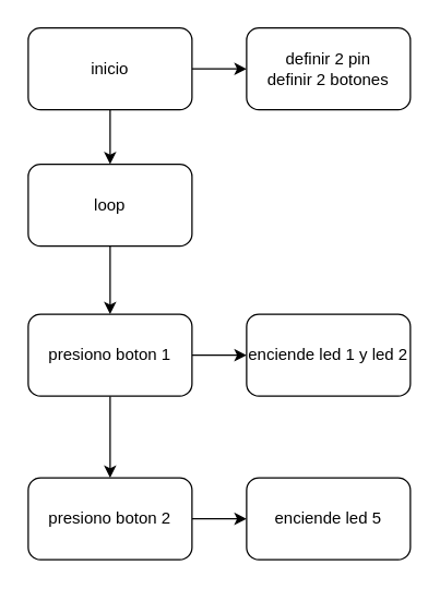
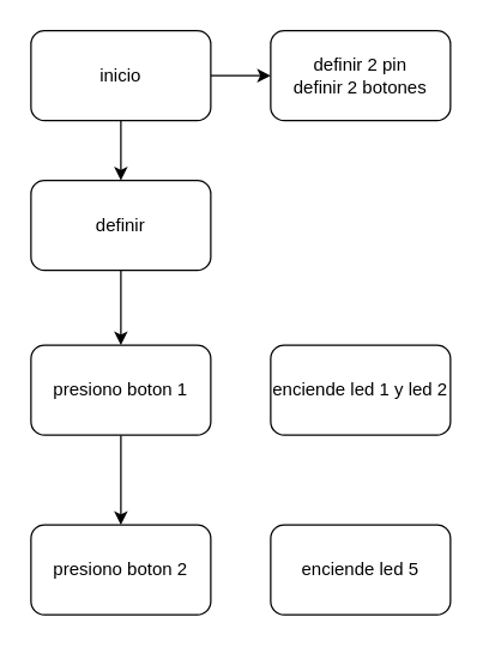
  <mxCell id="0" />
  <mxCell id="1" parent="0" />
  <mxCell id="2" style="edgeStyle=orthogonalEdgeStyle;rounded=0;orthogonalLoop=1;jettySize=auto;html=1;entryX=0;entryY=0.5;entryDx=0;entryDy=0;" edge="1" parent="1" source="4" target="5"><mxGeometry relative="1" as="geometry" /></mxCell>
  <mxCell id="3" style="edgeStyle=orthogonalEdgeStyle;rounded=0;orthogonalLoop=1;jettySize=auto;html=1;entryX=0.5;entryY=0;entryDx=0;entryDy=0;" edge="1" parent="1" source="4" target="7"><mxGeometry relative="1" as="geometry" /></mxCell>
  <mxCell id="4" value="inicio" style="rounded=1;whiteSpace=wrap;html=1;" vertex="1" parent="1"><mxGeometry x="20" y="20" width="120" height="60" as="geometry" /></mxCell>
  <mxCell id="5" value="definir 2 pin&lt;br&gt;definir 2 botones" style="rounded=1;whiteSpace=wrap;html=1;" vertex="1" parent="1"><mxGeometry x="180" y="20" width="120" height="60" as="geometry" /></mxCell>
  <mxCell id="6" style="edgeStyle=orthogonalEdgeStyle;rounded=0;orthogonalLoop=1;jettySize=auto;html=1;entryX=0.5;entryY=0;entryDx=0;entryDy=0;" edge="1" parent="1" source="7" target="10"><mxGeometry relative="1" as="geometry" /></mxCell>
- <mxCell id="7" value="loop" style="rounded=1;whiteSpace=wrap;html=1;" vertex="1" parent="1"><mxGeometry x="20" y="120" width="120" height="60" as="geometry" /></mxCell>
- <mxCell id="8" style="edgeStyle=orthogonalEdgeStyle;rounded=0;orthogonalLoop=1;jettySize=auto;html=1;entryX=0;entryY=0.5;entryDx=0;entryDy=0;" edge="1" parent="1" source="10" target="11"><mxGeometry relative="1" as="geometry" /></mxCell>
+ <mxCell id="7" value="definir" style="rounded=1;whiteSpace=wrap;html=1;" vertex="1" parent="1"><mxGeometry x="20" y="120" width="120" height="60" as="geometry" /></mxCell>
  <mxCell id="9" style="edgeStyle=orthogonalEdgeStyle;rounded=0;orthogonalLoop=1;jettySize=auto;html=1;entryX=0.5;entryY=0;entryDx=0;entryDy=0;" edge="1" parent="1" source="10" target="13"><mxGeometry relative="1" as="geometry" /></mxCell>
  <mxCell id="10" value="presiono boton 1" style="rounded=1;whiteSpace=wrap;html=1;" vertex="1" parent="1"><mxGeometry x="20" y="230" width="120" height="60" as="geometry" /></mxCell>
  <mxCell id="11" value="enciende led 1 y led 2" style="rounded=1;whiteSpace=wrap;html=1;" vertex="1" parent="1"><mxGeometry x="180" y="230" width="120" height="60" as="geometry" /></mxCell>
- <mxCell id="12" style="edgeStyle=orthogonalEdgeStyle;rounded=0;orthogonalLoop=1;jettySize=auto;html=1;entryX=0;entryY=0.5;entryDx=0;entryDy=0;" edge="1" parent="1" source="13" target="14"><mxGeometry relative="1" as="geometry" /></mxCell>
  <mxCell id="13" value="presiono boton 2" style="rounded=1;whiteSpace=wrap;html=1;" vertex="1" parent="1"><mxGeometry x="20" width="120" height="60" as="geometry" y="350" /></mxCell>
  <mxCell id="14" value="enciende led 5" style="rounded=1;whiteSpace=wrap;html=1;" vertex="1" parent="1"><mxGeometry x="180" width="120" height="60" as="geometry" y="350" /></mxCell>
